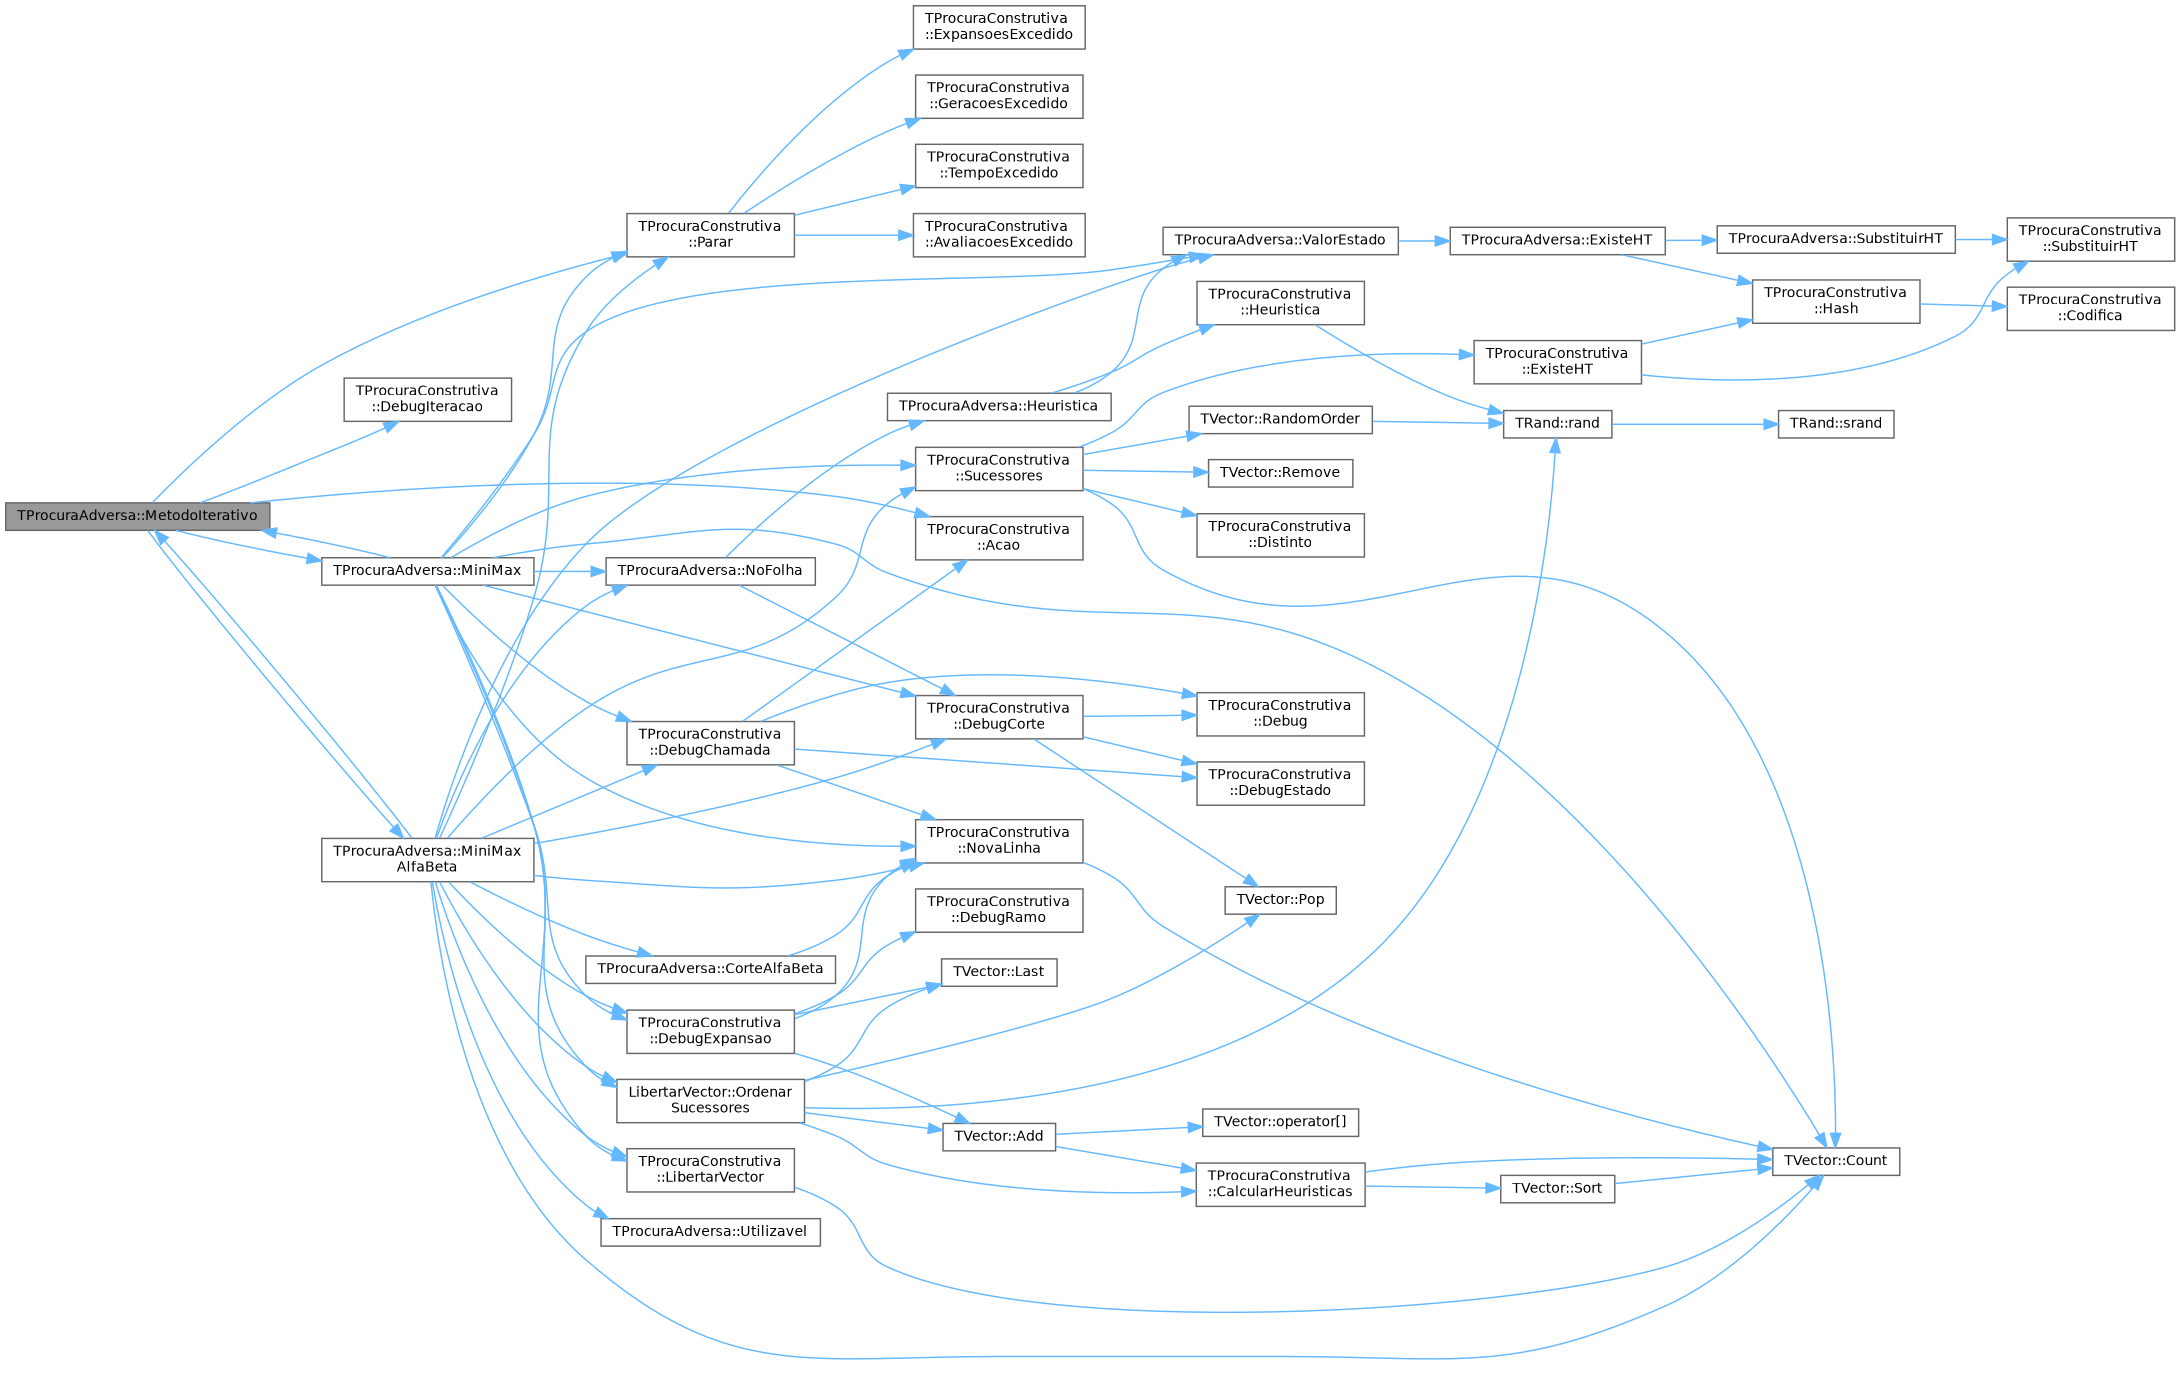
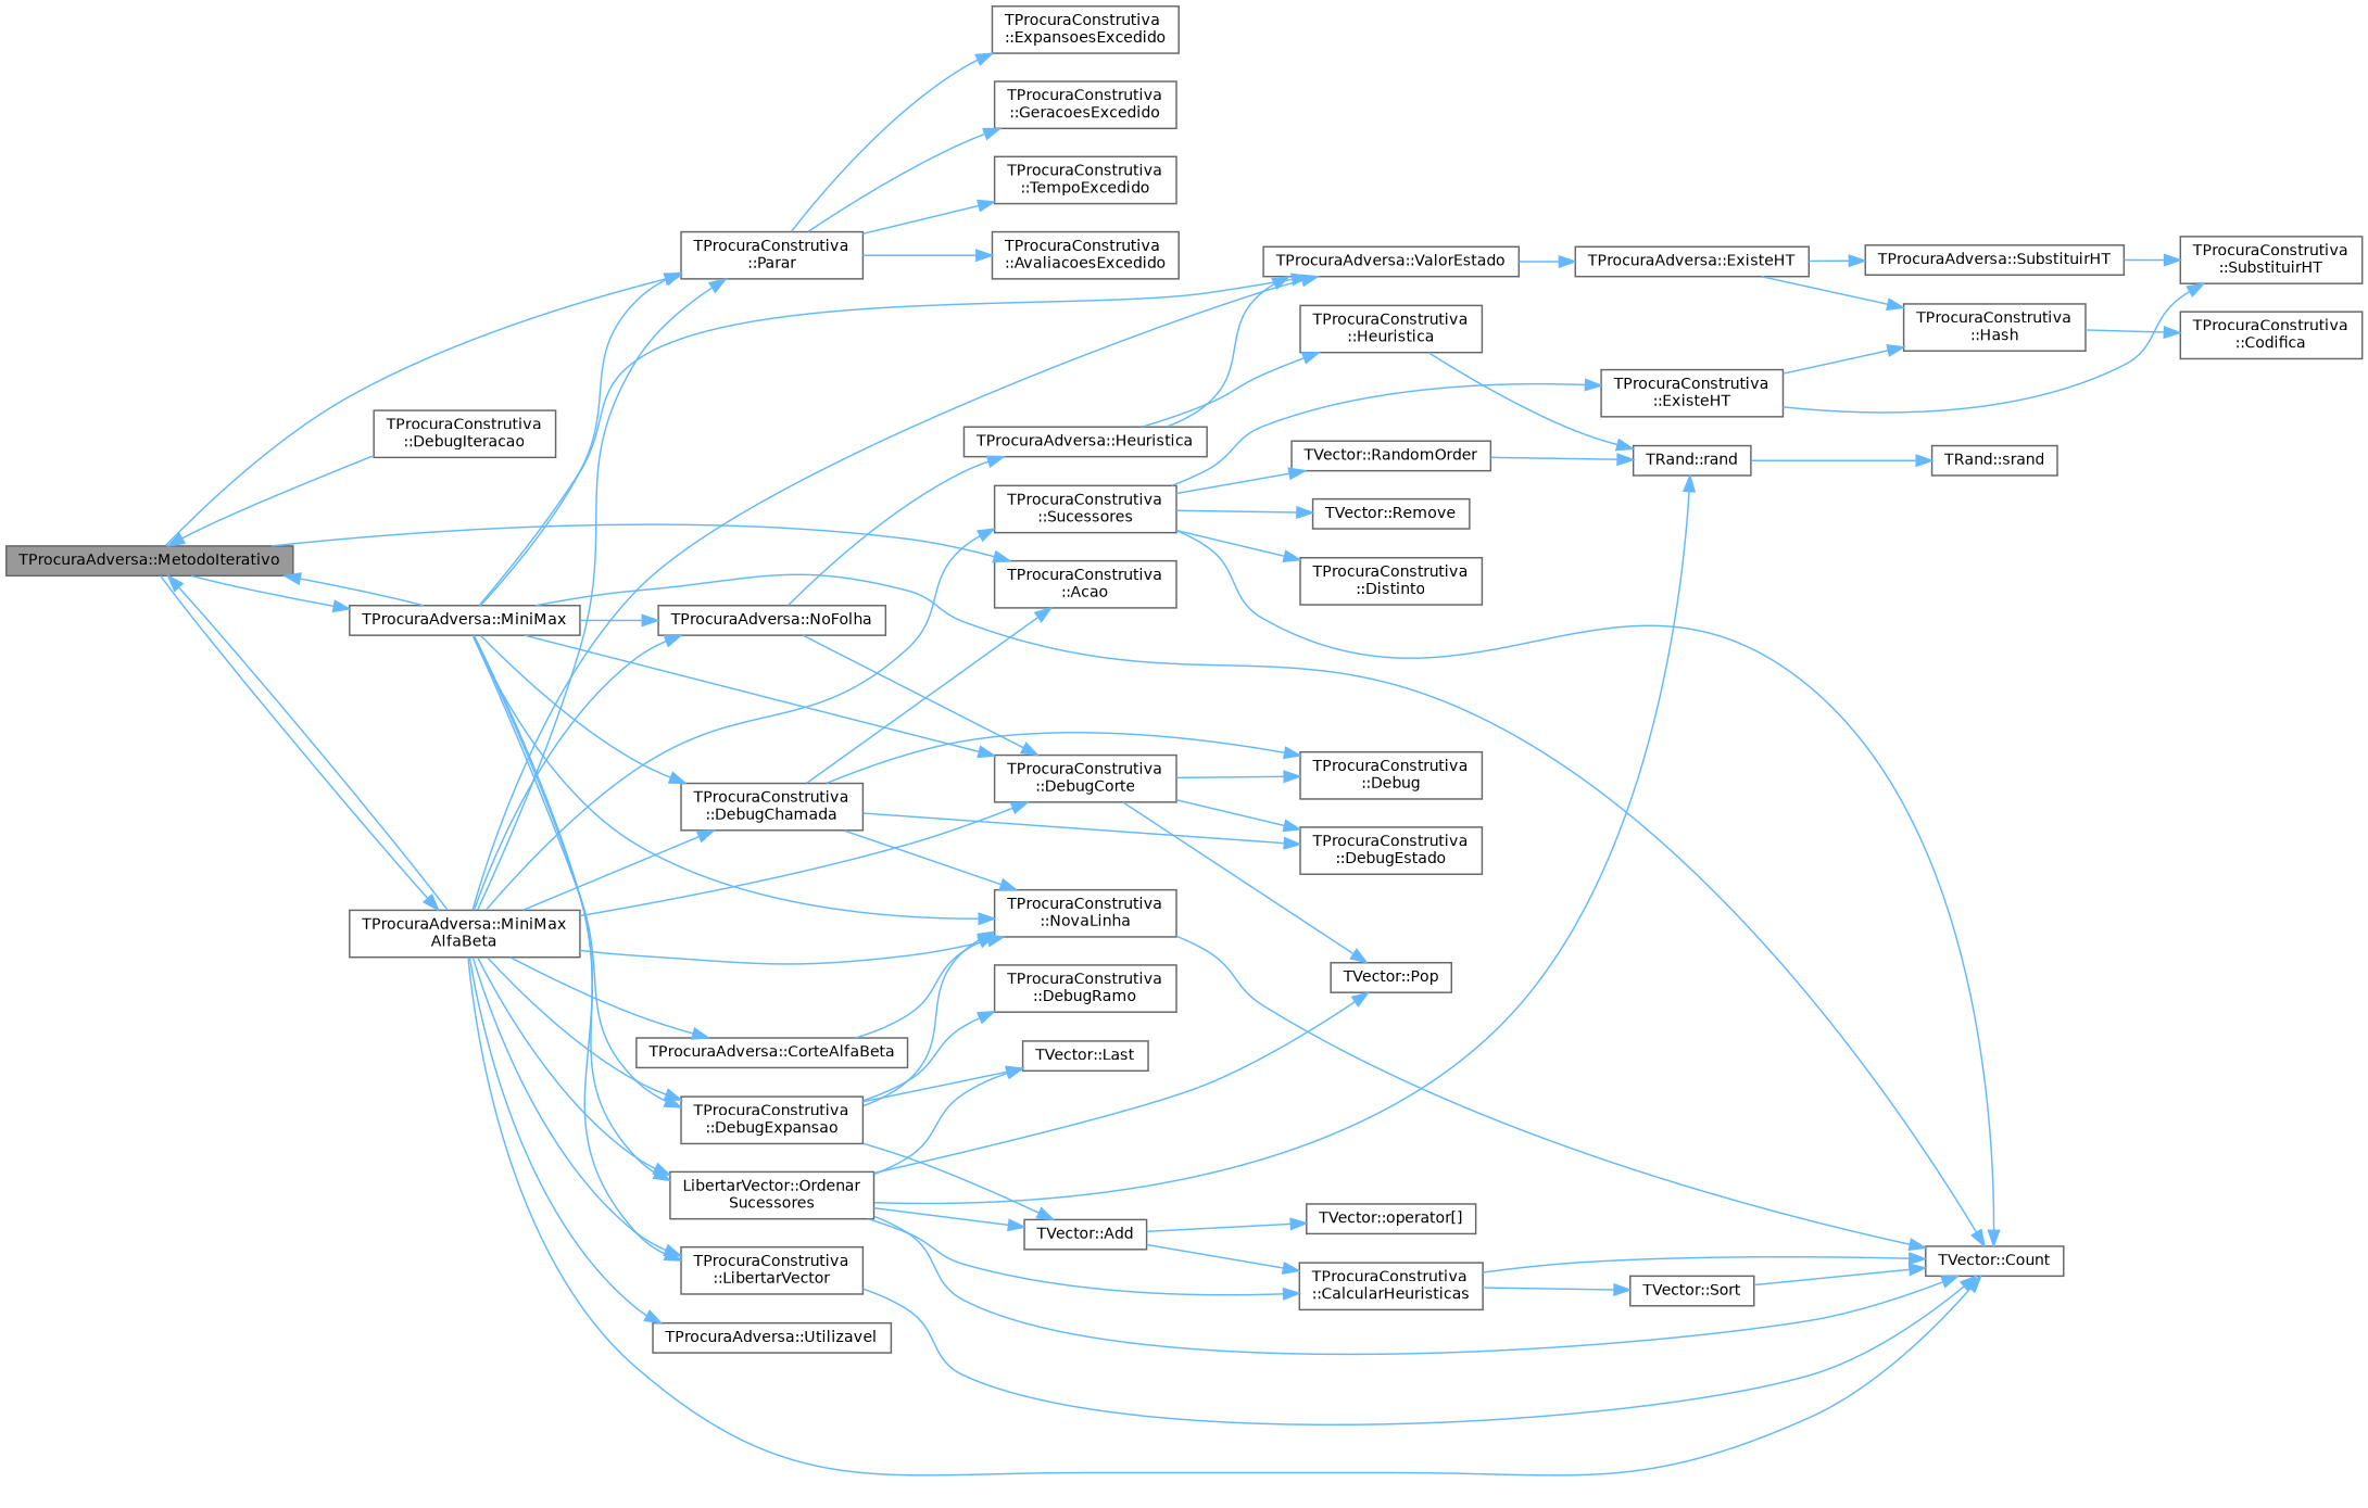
  digraph {
    rankdir=LR
    node [color=grey40 fillcolor=white fontname=Helvetica fontsize=10 shape=box style=filled]
    edge [color=steelblue1 fontname=Helvetica fontsize=10 labelfontname=Helvetica labelfontsize=10 style=solid]
    n1 [color=gray40 fillcolor=grey60 fontcolor=black height=0.2 label="TProcuraAdversa::MetodoIterativo" width=0.4]
    n2 [height=0.2 label="TProcuraConstrutiva\l::Acao" width=0.4]
    n3 [height=0.2 label="TProcuraConstrutiva\l::DebugIteracao" width=0.4]
    n4 [height=0.2 label="TProcuraAdversa::MiniMax" width=0.4]
    n5 [height=0.2 label="TProcuraConstrutiva\l::Parar" width=0.4]
    n6 [height=0.2 label="TProcuraAdversa::MiniMax\lAlfaBeta" width=0.4]
    n7 [height=0.2 label="TVector::Count" width=0.4]
    n8 [height=0.2 label="TProcuraConstrutiva\l::DebugChamada" width=0.4]
    n9 [height=0.2 label="TProcuraConstrutiva\l::NovaLinha" width=0.4]
    n10 [height=0.2 label="TProcuraConstrutiva\l::DebugCorte" width=0.4]
    n11 [height=0.2 label="TProcuraConstrutiva\l::DebugExpansao" width=0.4]
    n12 [height=0.2 label="TProcuraConstrutiva\l::LibertarVector" width=0.4]
    n13 [height=0.2 label="TProcuraAdversa::NoFolha" width=0.4]
    n14 [height=0.2 label="TProcuraAdversa::ValorEstado" width=0.4]
    n15 [height=0.2 label="LibertarVector::Ordenar\lSucessores" width=0.4]
    n16 [height=0.2 label="TProcuraConstrutiva\l::Sucessores" width=0.4]
    n17 [height=0.2 label="TProcuraConstrutiva\l::AvaliacoesExcedido" width=0.4]
    n18 [height=0.2 label="TProcuraConstrutiva\l::ExpansoesExcedido" width=0.4]
    n19 [height=0.2 label="TProcuraConstrutiva\l::GeracoesExcedido" width=0.4]
    n20 [height=0.2 label="TProcuraConstrutiva\l::TempoExcedido" width=0.4]
    n21 [height=0.2 label="TProcuraAdversa::CorteAlfaBeta" width=0.4]
    n22 [height=0.2 label="TProcuraAdversa::Utilizavel" width=0.4]
    n23 [height=0.2 label="TProcuraConstrutiva\l::Debug" width=0.4]
    n24 [height=0.2 label="TProcuraConstrutiva\l::DebugEstado" width=0.4]
    n25 [height=0.2 label="TVector::Pop" width=0.4]
    n26 [height=0.2 label="TVector::Add" width=0.4]
    n27 [height=0.2 label="TProcuraConstrutiva\l::DebugRamo" width=0.4]
    n28 [height=0.2 label="TVector::Last" width=0.4]
    n29 [height=0.2 label="TProcuraAdversa::Heuristica" width=0.4]
    n30 [height=0.2 label="TProcuraAdversa::ExisteHT" width=0.4]
    n31 [height=0.2 label="TRand::rand" width=0.4]
    n32 [height=0.2 label="TProcuraConstrutiva\l::CalcularHeuristicas" width=0.4]
    n33 [height=0.2 label="TProcuraConstrutiva\l::Distinto" width=0.4]
    n34 [height=0.2 label="TProcuraConstrutiva\l::ExisteHT" width=0.4]
    n35 [height=0.2 label="TVector::RandomOrder" width=0.4]
    n36 [height=0.2 label="TVector::Remove" width=0.4]
    n37 [height=0.2 label="TVector::operator[]" width=0.4]
    n38 [height=0.2 label="TProcuraConstrutiva\l::Heuristica" width=0.4]
    n39 [height=0.2 label="TRand::srand" width=0.4]
    n40 [height=0.2 label="TProcuraConstrutiva\l::Hash" width=0.4]
    n41 [height=0.2 label="TProcuraAdversa::SubstituirHT" width=0.4]
    n42 [height=0.2 label="TProcuraConstrutiva\l::Codifica" width=0.4]
    n43 [height=0.2 label="TProcuraConstrutiva\l::SubstituirHT" width=0.4]
    n44 [height=0.2 label="TVector::Sort" width=0.4]
    n1 -> n2
-   n1 -> n3
+   n3 -> n1
    n1 -> n4
    n1 -> n5
    n1 -> n6
    n4 -> n1
    n4 -> n5
    n4 -> n7
    n4 -> n8
    n4 -> n9
    n4 -> n10
    n4 -> n11
    n4 -> n12
    n4 -> n13
    n4 -> n14
    n4 -> n15
-   n4 -> n16
    n5 -> n17
    n5 -> n18
    n5 -> n19
    n5 -> n20
    n6 -> n1
    n6 -> n5
    n6 -> n7
    n6 -> n8
    n6 -> n9
    n6 -> n10
    n6 -> n11
    n6 -> n12
    n6 -> n13
    n6 -> n14
    n6 -> n15
    n6 -> n16
    n6 -> n21
    n6 -> n22
    n8 -> n2
    n8 -> n9
    n8 -> n23
    n8 -> n24
    n9 -> n7
    n10 -> n23
    n10 -> n24
    n10 -> n25
    n11 -> n9
    n11 -> n26
    n11 -> n27
    n11 -> n28
    n12 -> n7
    n13 -> n10
    n13 -> n29
    n14 -> n30
+   n15 -> n7
    n15 -> n25
    n15 -> n26
    n15 -> n28
    n15 -> n31
    n15 -> n32
    n16 -> n7
    n16 -> n33
    n16 -> n34
    n16 -> n35
    n16 -> n36
    n21 -> n9
    n26 -> n32
    n26 -> n37
    n29 -> n14
    n29 -> n38
    n30 -> n40
    n30 -> n41
    n31 -> n39
    n32 -> n7
    n32 -> n44
    n34 -> n40
    n34 -> n43
    n35 -> n31
    n38 -> n31
    n40 -> n42
    n41 -> n43
    n44 -> n7
  }
